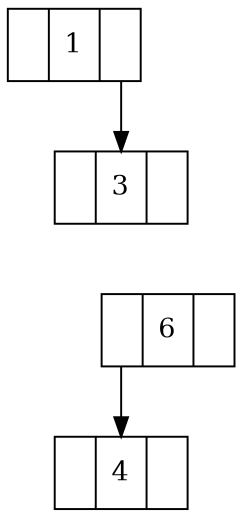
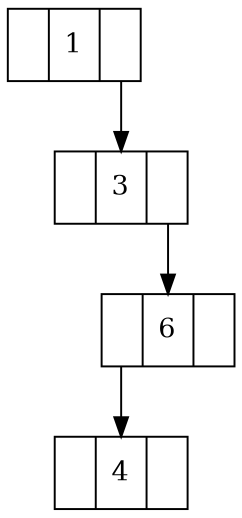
  digraph {
    node [shape=record]
    edge [headport=D tailport=R]
    n1 [label="<L> |<D> 1|<R> "]
    n2 [label="<L> |<D> 3|<R> "]
    n3 [label="<L> |<D> 6|<R> "]
    n4 [label="<L> |<D> 4|<R> "]
    n1 -> n2
+   n2 -> n3
    n3 -> n4 [tailport=L]
  }
